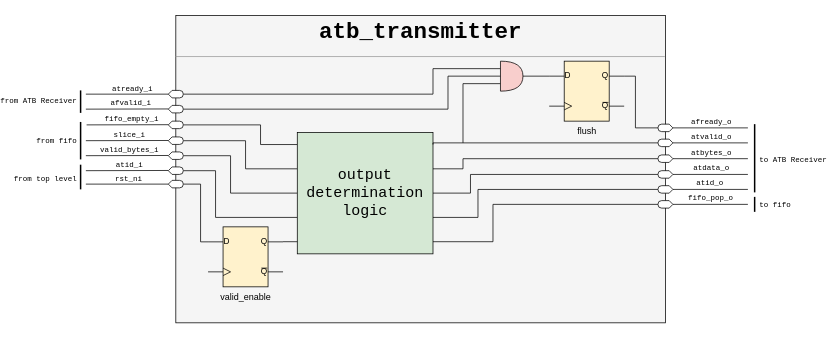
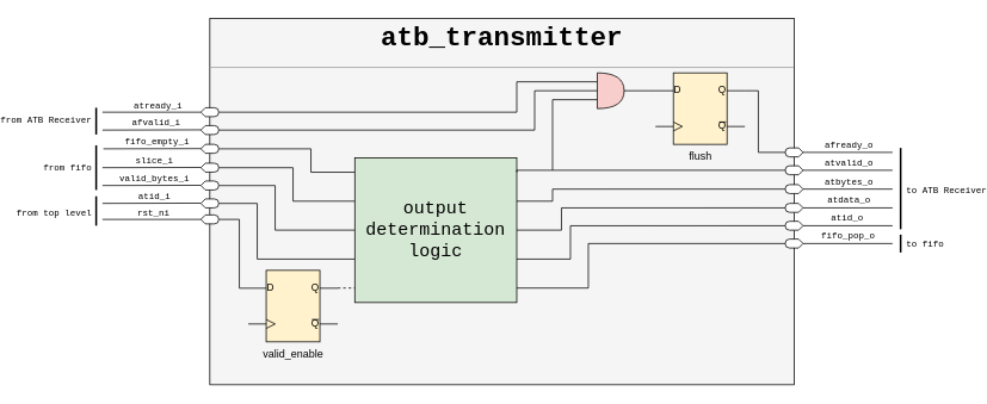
  <mxCell id="0" />
  <mxCell id="1" parent="0" />
  <mxCell id="2" value="&lt;p style=&quot;margin: 4px 0px 0px; text-align: center; font-size: 30px;&quot;&gt;&lt;b style=&quot;&quot;&gt;&lt;font style=&quot;font-size: 30px;&quot;&gt;atb_transmitter&lt;/font&gt;&lt;/b&gt;&lt;/p&gt;&lt;hr style=&quot;font-size: 30px;&quot; size=&quot;1&quot;&gt;&lt;div style=&quot;height: 2px; font-size: 30px;&quot;&gt;&lt;/div&gt;" style="verticalAlign=top;align=left;overflow=fill;fontSize=12;fontFamily=Courier New;html=1;fillColor=#F5F5F5;" parent="1" vertex="1"><mxGeometry x="147" y="20" width="653" height="410" as="geometry" /></mxCell>
  <mxCell id="3" style="edgeStyle=orthogonalEdgeStyle;rounded=0;html=1;entryX=0;entryY=0.25;entryDx=0;entryDy=0;entryPerimeter=0;endArrow=none;endFill=0;" parent="1" source="4" target="71" edge="1"><mxGeometry relative="1" as="geometry"><Array as="points"><mxPoint x="490" y="125" /><mxPoint x="490" y="91" /></Array></mxGeometry></mxCell>
  <mxCell id="4" value="" style="shape=display;whiteSpace=wrap;html=1;fontFamily=Courier New;fontSize=30;fillColor=default;" parent="1" vertex="1"><mxGeometry x="137" y="120" width="20" height="10" as="geometry" /></mxCell>
  <mxCell id="5" style="edgeStyle=orthogonalEdgeStyle;rounded=0;html=1;entryX=0;entryY=0.5;entryDx=0;entryDy=0;entryPerimeter=0;endArrow=none;endFill=0;" parent="1" source="6" target="71" edge="1"><mxGeometry relative="1" as="geometry"><Array as="points"><mxPoint x="510" y="145" /><mxPoint x="510" y="101" /></Array></mxGeometry></mxCell>
  <mxCell id="6" value="" style="shape=display;whiteSpace=wrap;html=1;fontFamily=Courier New;fontSize=30;fillColor=default;" parent="1" vertex="1"><mxGeometry x="137" y="140" width="20" height="10" as="geometry" /></mxCell>
  <mxCell id="7" style="edgeStyle=orthogonalEdgeStyle;rounded=0;html=1;entryX=0;entryY=0.1;entryDx=0;entryDy=0;entryPerimeter=0;endArrow=none;endFill=0;" parent="1" source="8" target="60" edge="1"><mxGeometry relative="1" as="geometry"><Array as="points"><mxPoint x="260" y="166" /><mxPoint x="260" y="192" /><mxPoint x="309" y="192" /></Array></mxGeometry></mxCell>
  <mxCell id="8" value="" style="shape=display;whiteSpace=wrap;html=1;fontFamily=Courier New;fontSize=30;fillColor=default;" parent="1" vertex="1"><mxGeometry x="137" y="161" width="20" height="10" as="geometry" /></mxCell>
  <mxCell id="9" style="edgeStyle=orthogonalEdgeStyle;rounded=0;html=1;entryX=0;entryY=0.3;entryDx=0;entryDy=0;entryPerimeter=0;endArrow=none;endFill=0;" parent="1" source="10" target="60" edge="1"><mxGeometry relative="1" as="geometry"><Array as="points"><mxPoint x="240" y="187" /><mxPoint x="240" y="225" /><mxPoint x="309" y="225" /></Array></mxGeometry></mxCell>
  <mxCell id="10" value="" style="shape=display;whiteSpace=wrap;html=1;fontFamily=Courier New;fontSize=30;fillColor=default;" parent="1" vertex="1"><mxGeometry x="137" y="182.07" width="20" height="10" as="geometry" /></mxCell>
  <mxCell id="11" value="" style="endArrow=none;html=1;fontFamily=Courier New;fontSize=30;entryX=0;entryY=0.5;entryDx=0;entryDy=0;entryPerimeter=0;" parent="1" target="4" edge="1"><mxGeometry width="50" height="50" relative="1" as="geometry"><mxPoint x="27" y="125" as="sourcePoint" /><mxPoint x="107" y="110" as="targetPoint" /></mxGeometry></mxCell>
  <mxCell id="12" value="&lt;font style=&quot;font-size: 10px;&quot;&gt;atready_i&lt;/font&gt;" style="edgeLabel;html=1;align=center;verticalAlign=middle;resizable=0;points=[];fontSize=10;fontFamily=Courier New;labelBackgroundColor=none;" parent="11" vertex="1" connectable="0"><mxGeometry x="0.382" relative="1" as="geometry"><mxPoint x="-15" y="-8" as="offset" /></mxGeometry></mxCell>
  <mxCell id="13" value="" style="endArrow=none;html=1;fontFamily=Courier New;fontSize=30;entryX=0;entryY=0.5;entryDx=0;entryDy=0;entryPerimeter=0;" parent="1" edge="1"><mxGeometry width="50" height="50" relative="1" as="geometry"><mxPoint x="27" y="145" as="sourcePoint" /><mxPoint x="137" y="144.74" as="targetPoint" /></mxGeometry></mxCell>
  <mxCell id="14" value="afvalid_i" style="edgeLabel;html=1;align=center;verticalAlign=middle;resizable=0;points=[];fontSize=10;fontFamily=Courier New;labelBackgroundColor=none;" parent="13" vertex="1" connectable="0"><mxGeometry x="-0.394" y="1" relative="1" as="geometry"><mxPoint x="27" y="-7" as="offset" /></mxGeometry></mxCell>
  <mxCell id="15" value="" style="endArrow=none;html=1;fontFamily=Courier New;fontSize=30;entryX=0;entryY=0.5;entryDx=0;entryDy=0;entryPerimeter=0;" parent="1" edge="1"><mxGeometry width="50" height="50" relative="1" as="geometry"><mxPoint x="28" y="166" as="sourcePoint" /><mxPoint x="137" y="165.74" as="targetPoint" /></mxGeometry></mxCell>
  <mxCell id="16" value="fifo_empty_i" style="edgeLabel;html=1;align=center;verticalAlign=middle;resizable=0;points=[];fontSize=10;fontFamily=Courier New;labelBackgroundColor=none;" parent="15" vertex="1" connectable="0"><mxGeometry x="-0.46" y="1" relative="1" as="geometry"><mxPoint x="31" y="-7" as="offset" /></mxGeometry></mxCell>
  <mxCell id="17" value="" style="endArrow=none;html=1;fontFamily=Courier New;fontSize=30;entryX=0;entryY=0.5;entryDx=0;entryDy=0;entryPerimeter=0;" parent="1" edge="1"><mxGeometry width="50" height="50" relative="1" as="geometry"><mxPoint x="27" y="187.07" as="sourcePoint" /><mxPoint x="137" y="186.81" as="targetPoint" /></mxGeometry></mxCell>
  <mxCell id="18" value="slice_i" style="edgeLabel;html=1;align=center;verticalAlign=middle;resizable=0;points=[];fontSize=10;fontFamily=Courier New;labelBackgroundColor=none;" parent="17" vertex="1" connectable="0"><mxGeometry x="-0.262" y="1" relative="1" as="geometry"><mxPoint x="17" y="-7" as="offset" /></mxGeometry></mxCell>
  <mxCell id="19" style="edgeStyle=orthogonalEdgeStyle;rounded=0;html=1;entryX=1;entryY=0.3;entryDx=0;entryDy=0;entryPerimeter=0;endArrow=none;endFill=0;exitX=1;exitY=0.5;exitDx=0;exitDy=0;exitPerimeter=0;" parent="1" source="20" target="60" edge="1"><mxGeometry relative="1" as="geometry"><Array as="points"><mxPoint x="530" y="211" /><mxPoint x="530" y="225" /></Array></mxGeometry></mxCell>
  <mxCell id="20" value="" style="shape=display;whiteSpace=wrap;html=1;fontFamily=Courier New;fontSize=30;fillColor=default;rotation=-180;" parent="1" vertex="1"><mxGeometry x="790" y="206.07" width="20" height="10" as="geometry" /></mxCell>
  <mxCell id="21" style="edgeStyle=orthogonalEdgeStyle;rounded=0;html=1;entryX=1;entryY=0.5;entryDx=0;entryDy=0;entryPerimeter=0;endArrow=none;endFill=0;exitX=1;exitY=0.5;exitDx=0;exitDy=0;exitPerimeter=0;" parent="1" source="22" target="60" edge="1"><mxGeometry relative="1" as="geometry"><Array as="points"><mxPoint x="540" y="232" /><mxPoint x="540" y="257" /></Array></mxGeometry></mxCell>
  <mxCell id="22" value="" style="shape=display;whiteSpace=wrap;html=1;fontFamily=Courier New;fontSize=30;fillColor=default;rotation=-180;" parent="1" vertex="1"><mxGeometry x="790" y="227.07" width="20" height="10" as="geometry" /></mxCell>
  <mxCell id="23" style="edgeStyle=orthogonalEdgeStyle;rounded=0;html=1;entryX=1;entryY=0.7;entryDx=0;entryDy=0;entryPerimeter=0;endArrow=none;endFill=0;exitX=1;exitY=0.5;exitDx=0;exitDy=0;exitPerimeter=0;" parent="1" source="24" target="60" edge="1"><mxGeometry relative="1" as="geometry"><Array as="points"><mxPoint x="550" y="252" /><mxPoint x="550" y="289" /></Array></mxGeometry></mxCell>
  <mxCell id="24" value="" style="shape=display;whiteSpace=wrap;html=1;fontFamily=Courier New;fontSize=30;fillColor=default;rotation=-180;" parent="1" vertex="1"><mxGeometry x="790" y="247.07" width="20" height="10" as="geometry" /></mxCell>
  <mxCell id="25" style="edgeStyle=orthogonalEdgeStyle;rounded=0;html=1;endArrow=none;endFill=0;exitX=1;exitY=0.5;exitDx=0;exitDy=0;exitPerimeter=0;" parent="1" source="26" edge="1"><mxGeometry relative="1" as="geometry"><mxPoint x="530" y="190" as="targetPoint" /><Array as="points"><mxPoint x="790" y="190" /></Array></mxGeometry></mxCell>
  <mxCell id="26" value="" style="shape=display;whiteSpace=wrap;html=1;fontFamily=Courier New;fontSize=30;fillColor=default;rotation=-180;" parent="1" vertex="1"><mxGeometry x="790" y="185" width="20" height="10" as="geometry" /></mxCell>
  <mxCell id="27" value="" style="endArrow=none;html=1;fontFamily=Courier New;fontSize=30;entryX=0;entryY=0.5;entryDx=0;entryDy=0;entryPerimeter=0;" parent="1" target="20" edge="1"><mxGeometry width="50" height="50" relative="1" as="geometry"><mxPoint x="910" y="211.07" as="sourcePoint" /><mxPoint x="760" y="197.07" as="targetPoint" /></mxGeometry></mxCell>
  <mxCell id="28" value="&lt;font style=&quot;font-size: 10px;&quot;&gt;atbytes_o&lt;/font&gt;" style="edgeLabel;html=1;align=center;verticalAlign=middle;resizable=0;points=[];fontSize=10;fontFamily=Courier New;labelBackgroundColor=none;" parent="27" vertex="1" connectable="0"><mxGeometry x="0.382" relative="1" as="geometry"><mxPoint x="19" y="-9" as="offset" /></mxGeometry></mxCell>
  <mxCell id="29" value="" style="endArrow=none;html=1;fontFamily=Courier New;fontSize=30;entryX=0;entryY=0.5;entryDx=0;entryDy=0;entryPerimeter=0;" parent="1" target="22" edge="1"><mxGeometry width="50" height="50" relative="1" as="geometry"><mxPoint x="910" y="232.07" as="sourcePoint" /><mxPoint x="790" y="231.81" as="targetPoint" /></mxGeometry></mxCell>
  <mxCell id="30" value="atdata_o" style="edgeLabel;html=1;align=center;verticalAlign=middle;resizable=0;points=[];fontSize=10;fontFamily=Courier New;labelBackgroundColor=none;" parent="29" vertex="1" connectable="0"><mxGeometry x="-0.394" y="1" relative="1" as="geometry"><mxPoint x="-20" y="-10" as="offset" /></mxGeometry></mxCell>
  <mxCell id="31" value="" style="endArrow=none;html=1;fontFamily=Courier New;fontSize=30;entryX=0;entryY=0.5;entryDx=0;entryDy=0;entryPerimeter=0;" parent="1" target="24" edge="1"><mxGeometry width="50" height="50" relative="1" as="geometry"><mxPoint x="910" y="252.07" as="sourcePoint" /><mxPoint x="790" y="251.81" as="targetPoint" /></mxGeometry></mxCell>
  <mxCell id="32" value="atid_o" style="edgeLabel;html=1;align=center;verticalAlign=middle;resizable=0;points=[];fontSize=10;fontFamily=Courier New;labelBackgroundColor=none;" parent="31" vertex="1" connectable="0"><mxGeometry x="-0.341" y="1" relative="1" as="geometry"><mxPoint x="-19" y="-10" as="offset" /></mxGeometry></mxCell>
  <mxCell id="33" value="" style="endArrow=none;html=1;fontFamily=Courier New;fontSize=30;exitX=0;exitY=0.5;exitDx=0;exitDy=0;exitPerimeter=0;" parent="1" source="26" edge="1"><mxGeometry width="50" height="50" relative="1" as="geometry"><mxPoint x="830" y="190.06" as="sourcePoint" /><mxPoint x="910" y="190" as="targetPoint" /></mxGeometry></mxCell>
  <mxCell id="34" value="atvalid_o" style="edgeLabel;html=1;align=center;verticalAlign=middle;resizable=0;points=[];fontSize=10;fontFamily=Courier New;labelBackgroundColor=none;" parent="33" vertex="1" connectable="0"><mxGeometry x="-0.46" y="1" relative="1" as="geometry"><mxPoint x="23" y="-8" as="offset" /></mxGeometry></mxCell>
  <mxCell id="35" value="" style="endArrow=none;html=1;rounded=0;fontFamily=Courier New;fontSize=10;strokeWidth=2;" parent="1" edge="1"><mxGeometry width="50" height="50" relative="1" as="geometry"><mxPoint x="20" y="212.07" as="sourcePoint" /><mxPoint x="20" y="162.07" as="targetPoint" /></mxGeometry></mxCell>
  <mxCell id="36" value="from fifo" style="edgeLabel;html=1;align=center;verticalAlign=middle;resizable=0;points=[];fontSize=10;fontFamily=Courier New;" parent="35" vertex="1" connectable="0"><mxGeometry x="-0.219" y="1" relative="1" as="geometry"><mxPoint x="-32" y="-5" as="offset" /></mxGeometry></mxCell>
  <mxCell id="37" value="" style="endArrow=none;html=1;rounded=0;fontFamily=Courier New;fontSize=10;strokeWidth=2;" parent="1" edge="1"><mxGeometry width="50" height="50" relative="1" as="geometry"><mxPoint x="919" y="262" as="sourcePoint" /><mxPoint x="919" y="282" as="targetPoint" /></mxGeometry></mxCell>
  <mxCell id="38" value="to fifo" style="edgeLabel;html=1;align=center;verticalAlign=middle;resizable=0;points=[];fontSize=10;fontFamily=Courier New;" parent="37" vertex="1" connectable="0"><mxGeometry x="-0.219" y="1" relative="1" as="geometry"><mxPoint x="25" y="2" as="offset" /></mxGeometry></mxCell>
  <mxCell id="39" value="" style="endArrow=none;html=1;rounded=0;fontFamily=Courier New;fontSize=10;strokeWidth=2;" parent="1" edge="1"><mxGeometry width="50" height="50" relative="1" as="geometry"><mxPoint x="20" y="150" as="sourcePoint" /><mxPoint x="20" y="120" as="targetPoint" /><Array as="points"><mxPoint x="20" y="120" /></Array></mxGeometry></mxCell>
  <mxCell id="40" value="from ATB Receiver" style="edgeLabel;html=1;align=center;verticalAlign=middle;resizable=0;points=[];fontSize=10;fontFamily=Courier New;" parent="39" vertex="1" connectable="0"><mxGeometry x="-0.219" y="1" relative="1" as="geometry"><mxPoint x="-56" y="-5" as="offset" /></mxGeometry></mxCell>
  <mxCell id="41" value="" style="endArrow=none;html=1;fontFamily=Courier New;fontSize=30;entryX=0;entryY=0.5;entryDx=0;entryDy=0;entryPerimeter=0;" parent="1" edge="1"><mxGeometry width="50" height="50" relative="1" as="geometry"><mxPoint x="27" y="207.07" as="sourcePoint" /><mxPoint x="137" y="206.81" as="targetPoint" /></mxGeometry></mxCell>
  <mxCell id="42" value="valid_bytes_i" style="edgeLabel;html=1;align=center;verticalAlign=middle;resizable=0;points=[];fontSize=10;fontFamily=Courier New;labelBackgroundColor=none;" parent="41" vertex="1" connectable="0"><mxGeometry x="-0.262" y="1" relative="1" as="geometry"><mxPoint x="17" y="-7" as="offset" /></mxGeometry></mxCell>
  <mxCell id="43" style="edgeStyle=orthogonalEdgeStyle;rounded=0;html=1;entryX=0;entryY=0.5;entryDx=0;entryDy=0;entryPerimeter=0;endArrow=none;endFill=0;" parent="1" source="44" target="60" edge="1"><mxGeometry relative="1" as="geometry"><Array as="points"><mxPoint x="220" y="207" /><mxPoint x="220" y="257" /></Array></mxGeometry></mxCell>
  <mxCell id="44" value="" style="shape=display;whiteSpace=wrap;html=1;fontFamily=Courier New;fontSize=30;fillColor=default;" parent="1" vertex="1"><mxGeometry x="137" y="202.07" width="20" height="10" as="geometry" /></mxCell>
  <mxCell id="45" value="" style="endArrow=none;html=1;fontFamily=Courier New;fontSize=30;entryX=0;entryY=0.5;entryDx=0;entryDy=0;entryPerimeter=0;" parent="1" edge="1"><mxGeometry width="50" height="50" relative="1" as="geometry"><mxPoint x="27" y="227.07" as="sourcePoint" /><mxPoint x="137" y="226.81" as="targetPoint" /></mxGeometry></mxCell>
  <mxCell id="46" value="atid_i" style="edgeLabel;html=1;align=center;verticalAlign=middle;resizable=0;points=[];fontSize=10;fontFamily=Courier New;labelBackgroundColor=none;" parent="45" vertex="1" connectable="0"><mxGeometry x="-0.262" y="1" relative="1" as="geometry"><mxPoint x="17" y="-7" as="offset" /></mxGeometry></mxCell>
  <mxCell id="47" style="edgeStyle=orthogonalEdgeStyle;rounded=0;html=1;entryX=0;entryY=0.7;entryDx=0;entryDy=0;entryPerimeter=0;endArrow=none;endFill=0;" parent="1" source="48" target="60" edge="1"><mxGeometry relative="1" as="geometry"><Array as="points"><mxPoint x="200" y="227" /><mxPoint x="200" y="290" /><mxPoint x="309" y="290" /></Array></mxGeometry></mxCell>
  <mxCell id="48" value="" style="shape=display;whiteSpace=wrap;html=1;fontFamily=Courier New;fontSize=30;fillColor=default;" parent="1" vertex="1"><mxGeometry x="137" y="222.07" width="20" height="10" as="geometry" /></mxCell>
  <mxCell id="49" value="" style="shape=display;whiteSpace=wrap;html=1;fontFamily=Courier New;fontSize=30;fillColor=default;rotation=-180;" parent="1" vertex="1"><mxGeometry x="790" y="165" width="20" height="10" as="geometry" /></mxCell>
  <mxCell id="50" value="" style="endArrow=none;html=1;fontFamily=Courier New;fontSize=30;exitX=0;exitY=0.5;exitDx=0;exitDy=0;exitPerimeter=0;" parent="1" source="49" edge="1"><mxGeometry width="50" height="50" relative="1" as="geometry"><mxPoint x="830" y="170.06" as="sourcePoint" /><mxPoint x="910" y="170" as="targetPoint" /></mxGeometry></mxCell>
  <mxCell id="51" value="afready_o" style="edgeLabel;html=1;align=center;verticalAlign=middle;resizable=0;points=[];fontSize=10;fontFamily=Courier New;labelBackgroundColor=none;" parent="50" vertex="1" connectable="0"><mxGeometry x="-0.46" y="1" relative="1" as="geometry"><mxPoint x="23" y="-8" as="offset" /></mxGeometry></mxCell>
  <mxCell id="52" value="" style="shape=display;whiteSpace=wrap;html=1;fontFamily=Courier New;fontSize=30;fillColor=default;rotation=-180;" parent="1" vertex="1"><mxGeometry x="790" y="267" width="20" height="10" as="geometry" /></mxCell>
  <mxCell id="53" value="" style="endArrow=none;html=1;fontFamily=Courier New;fontSize=30;exitX=0;exitY=0.5;exitDx=0;exitDy=0;exitPerimeter=0;" parent="1" source="52" edge="1"><mxGeometry width="50" height="50" relative="1" as="geometry"><mxPoint x="830" y="272.06" as="sourcePoint" /><mxPoint x="910" y="272" as="targetPoint" /></mxGeometry></mxCell>
  <mxCell id="54" value="fifo_pop_o" style="edgeLabel;html=1;align=center;verticalAlign=middle;resizable=0;points=[];fontSize=10;fontFamily=Courier New;labelBackgroundColor=none;" parent="53" vertex="1" connectable="0"><mxGeometry x="-0.46" y="1" relative="1" as="geometry"><mxPoint x="22" y="-8" as="offset" /></mxGeometry></mxCell>
  <mxCell id="55" value="" style="endArrow=none;html=1;rounded=0;fontFamily=Courier New;fontSize=10;strokeWidth=2;" parent="1" edge="1"><mxGeometry width="50" height="50" relative="1" as="geometry"><mxPoint x="919" y="165" as="sourcePoint" /><mxPoint x="919" y="256" as="targetPoint" /></mxGeometry></mxCell>
  <mxCell id="56" value="to ATB Receiver" style="edgeLabel;html=1;align=center;verticalAlign=middle;resizable=0;points=[];fontSize=10;fontFamily=Courier New;" parent="55" vertex="1" connectable="0"><mxGeometry x="-0.219" y="1" relative="1" as="geometry"><mxPoint x="49" y="11" as="offset" /></mxGeometry></mxCell>
  <mxCell id="57" value="" style="endArrow=none;html=1;rounded=0;fontFamily=Courier New;fontSize=10;strokeWidth=2;" parent="1" edge="1"><mxGeometry width="50" height="50" relative="1" as="geometry"><mxPoint x="20" y="252" as="sourcePoint" /><mxPoint x="20" y="219.07" as="targetPoint" /></mxGeometry></mxCell>
  <mxCell id="58" value="from top level" style="edgeLabel;html=1;align=center;verticalAlign=middle;resizable=0;points=[];fontSize=10;fontFamily=Courier New;" parent="57" vertex="1" connectable="0"><mxGeometry x="-0.219" y="1" relative="1" as="geometry"><mxPoint x="-47" y="-2" as="offset" /></mxGeometry></mxCell>
  <mxCell id="59" style="edgeStyle=orthogonalEdgeStyle;rounded=0;html=1;exitX=1;exitY=0.9;exitDx=0;exitDy=0;exitPerimeter=0;entryX=1;entryY=0.5;entryDx=0;entryDy=0;entryPerimeter=0;endArrow=none;endFill=0;" parent="1" source="60" target="52" edge="1"><mxGeometry relative="1" as="geometry"><Array as="points"><mxPoint x="570" y="322" /><mxPoint x="570" y="272" /></Array></mxGeometry></mxCell>
  <mxCell id="60" value="output determination logic" style="rounded=0;whiteSpace=wrap;html=1;fillColor=#d5e8d4;fontFamily=Courier New;fontSize=20;points=[[0,0,0,0,0],[0,0.1,0,0,0],[0,0.2,0,0,0],[0,0.3,0,0,0],[0,0.4,0,0,0],[0,0.5,0,0,0],[0,0.6,0,0,0],[0,0.7,0,0,0],[0,0.8,0,0,0],[0,0.9,0,0,0],[0,1,0,0,0],[0.25,0,0,0,0],[0.25,1,0,0,0],[0.5,0,0,0,0],[0.5,1,0,0,0],[0.75,0,0,0,0],[0.75,1,0,0,0],[1,0,0,0,0],[1,0.1,0,0,0],[1,0.2,0,0,0],[1,0.3,0,0,0],[1,0.4,0,0,0],[1,0.5,0,0,0],[1,0.6,0,0,0],[1,0.7,0,0,0],[1,0.8,0,0,0],[1,0.9,0,0,0],[1,1,0,0,0]];" parent="1" vertex="1"><mxGeometry x="309" y="176" width="181" height="162" as="geometry" /></mxCell>
- <mxCell id="61" style="edgeStyle=orthogonalEdgeStyle;rounded=0;html=1;exitX=1;exitY=0.25;exitDx=0;exitDy=0;exitPerimeter=0;entryX=0;entryY=0.9;entryDx=0;entryDy=0;entryPerimeter=0;endArrow=none;endFill=0;" parent="1" source="62" target="60" edge="1"><mxGeometry relative="1" as="geometry"><Array as="points"><mxPoint x="309" y="322" /></Array></mxGeometry></mxCell>
+ <mxCell id="61" style="edgeStyle=orthogonalEdgeStyle;rounded=0;html=1;exitX=1;exitY=0.25;exitDx=0;exitDy=0;exitPerimeter=0;entryX=0;entryY=0.9;entryDx=0;entryDy=0;entryPerimeter=0;endArrow=none;endFill=0;dashed=1;" parent="1" source="62" target="60" edge="1"><mxGeometry relative="1" as="geometry"><Array as="points"><mxPoint x="309" y="322" /></Array></mxGeometry></mxCell>
  <mxCell id="62" value="valid_enable" style="verticalLabelPosition=bottom;shadow=0;dashed=0;align=center;html=1;verticalAlign=top;shape=mxgraph.electrical.logic_gates.d_type_flip-flop;fillColor=#FFF2CC;" parent="1" vertex="1"><mxGeometry x="190" y="302" width="100" height="80" as="geometry" /></mxCell>
  <mxCell id="63" value="" style="endArrow=none;html=1;fontFamily=Courier New;fontSize=30;entryX=0;entryY=0.5;entryDx=0;entryDy=0;entryPerimeter=0;" parent="1" target="66" edge="1"><mxGeometry width="50" height="50" relative="1" as="geometry"><mxPoint x="27" y="245" as="sourcePoint" /><mxPoint x="107" y="230" as="targetPoint" /></mxGeometry></mxCell>
  <mxCell id="64" value="&lt;font style=&quot;font-size: 10px;&quot;&gt;rst_ni&lt;/font&gt;" style="edgeLabel;html=1;align=center;verticalAlign=middle;resizable=0;points=[];fontSize=10;fontFamily=Courier New;labelBackgroundColor=none;" parent="63" vertex="1" connectable="0"><mxGeometry x="0.382" relative="1" as="geometry"><mxPoint x="-20" y="-8" as="offset" /></mxGeometry></mxCell>
  <mxCell id="65" style="edgeStyle=orthogonalEdgeStyle;html=1;entryX=0;entryY=0.25;entryDx=0;entryDy=0;entryPerimeter=0;rounded=0;endArrow=none;endFill=0;" parent="1" source="66" target="62" edge="1"><mxGeometry relative="1" as="geometry"><Array as="points"><mxPoint x="180" y="245" /><mxPoint x="180" y="322" /></Array></mxGeometry></mxCell>
  <mxCell id="66" value="" style="shape=display;whiteSpace=wrap;html=1;fontFamily=Courier New;fontSize=30;fillColor=default;" parent="1" vertex="1"><mxGeometry x="137" y="240" width="20" height="10" as="geometry" /></mxCell>
  <mxCell id="67" style="edgeStyle=orthogonalEdgeStyle;rounded=0;html=1;exitX=1;exitY=0.25;exitDx=0;exitDy=0;exitPerimeter=0;entryX=1;entryY=0.5;entryDx=0;entryDy=0;entryPerimeter=0;endArrow=none;endFill=0;" parent="1" source="68" target="49" edge="1"><mxGeometry relative="1" as="geometry"><Array as="points"><mxPoint x="760" y="101" /><mxPoint x="760" y="170" /></Array></mxGeometry></mxCell>
  <mxCell id="68" value="flush" style="verticalLabelPosition=bottom;shadow=0;dashed=0;align=center;html=1;verticalAlign=top;shape=mxgraph.electrical.logic_gates.d_type_flip-flop;fillColor=#FFF2CC;" parent="1" vertex="1"><mxGeometry x="645" y="81" width="100" height="80" as="geometry" /></mxCell>
  <mxCell id="69" style="edgeStyle=orthogonalEdgeStyle;rounded=0;html=1;entryX=0;entryY=0.25;entryDx=0;entryDy=0;entryPerimeter=0;endArrow=none;endFill=0;" parent="1" source="71" target="68" edge="1"><mxGeometry relative="1" as="geometry" /></mxCell>
  <mxCell id="70" style="edgeStyle=orthogonalEdgeStyle;rounded=0;html=1;exitX=0;exitY=0.75;exitDx=0;exitDy=0;exitPerimeter=0;entryX=1;entryY=0.1;entryDx=0;entryDy=0;entryPerimeter=0;endArrow=none;endFill=0;" parent="1" source="71" target="60" edge="1"><mxGeometry relative="1" as="geometry"><Array as="points"><mxPoint x="530" y="111" /><mxPoint x="530" y="190" /><mxPoint x="490" y="190" /></Array></mxGeometry></mxCell>
  <mxCell id="71" value="" style="shape=or;whiteSpace=wrap;html=1;fillColor=#f8cecc;strokeColor=#000000;" parent="1" vertex="1"><mxGeometry x="580" y="81" width="30" height="40" as="geometry" /></mxCell>
